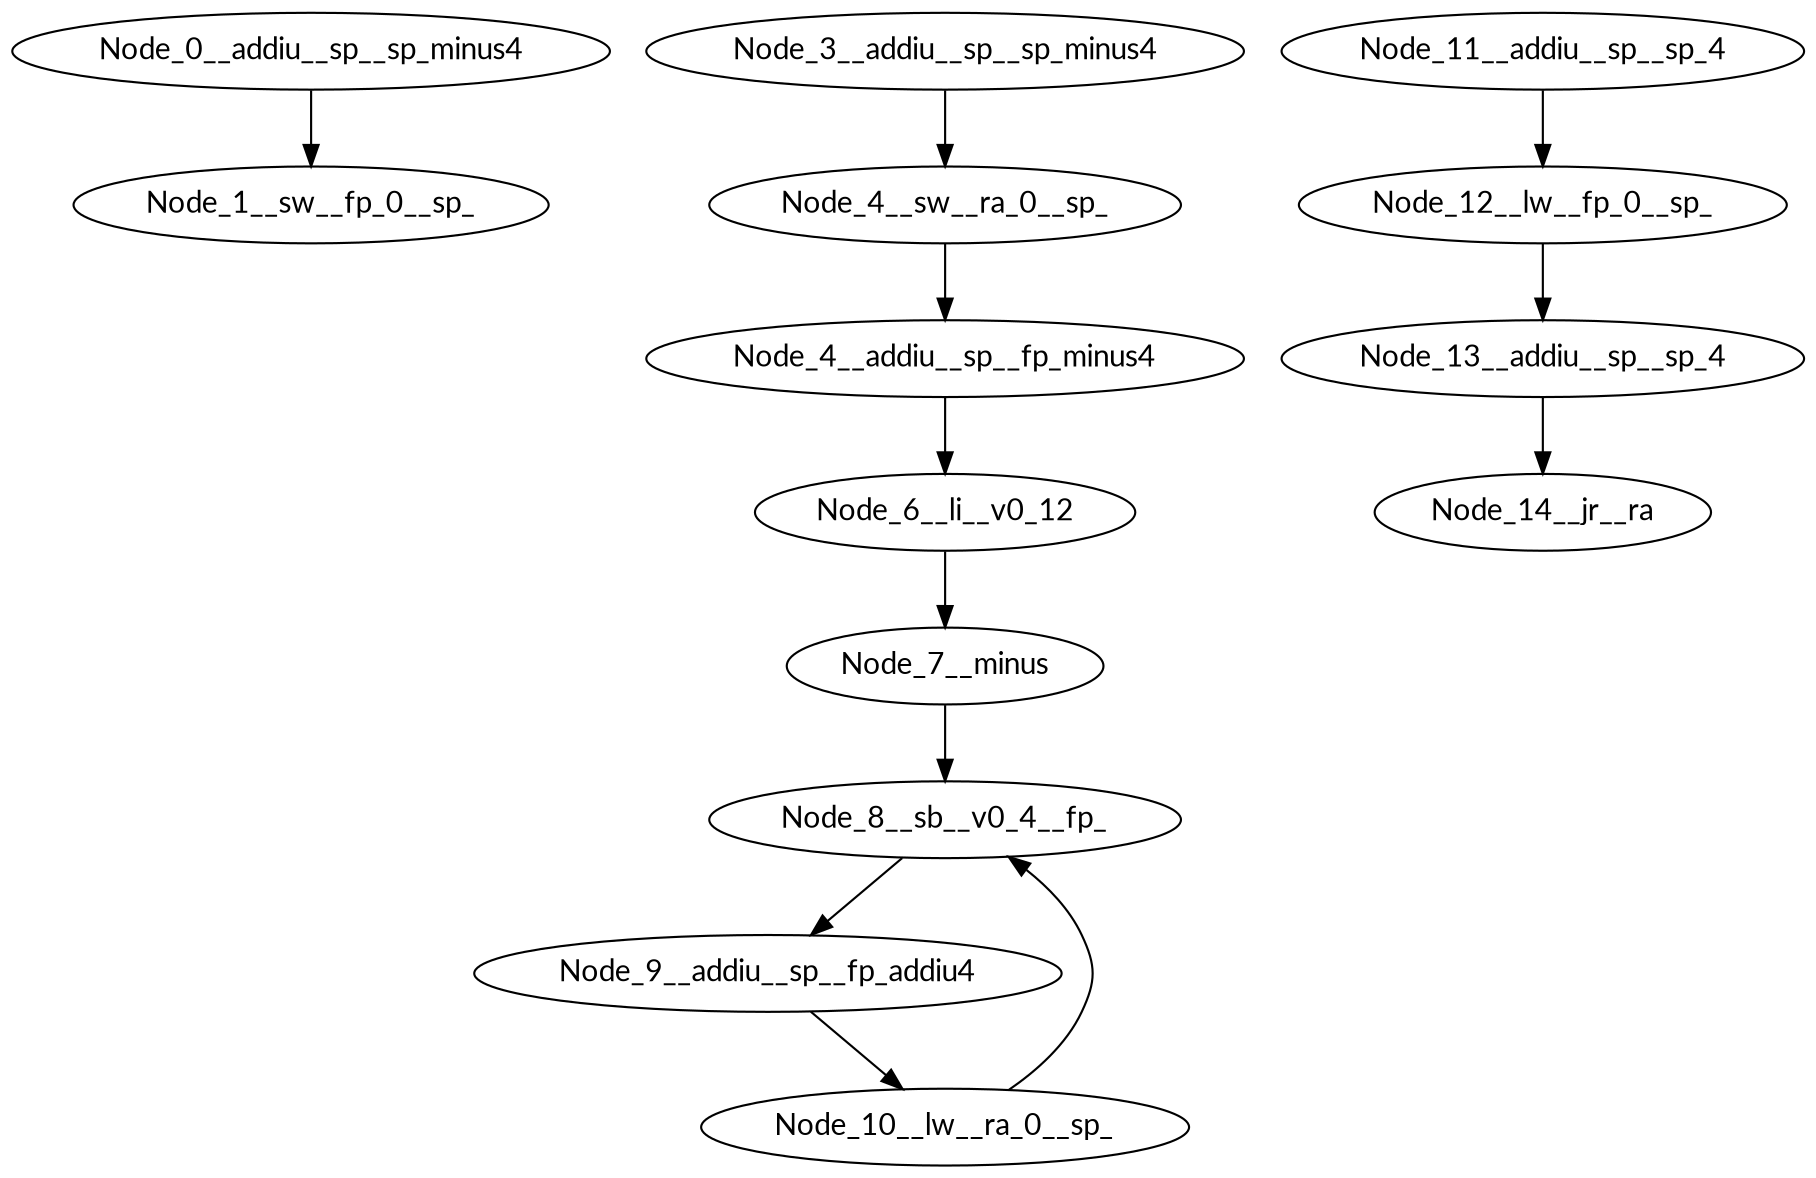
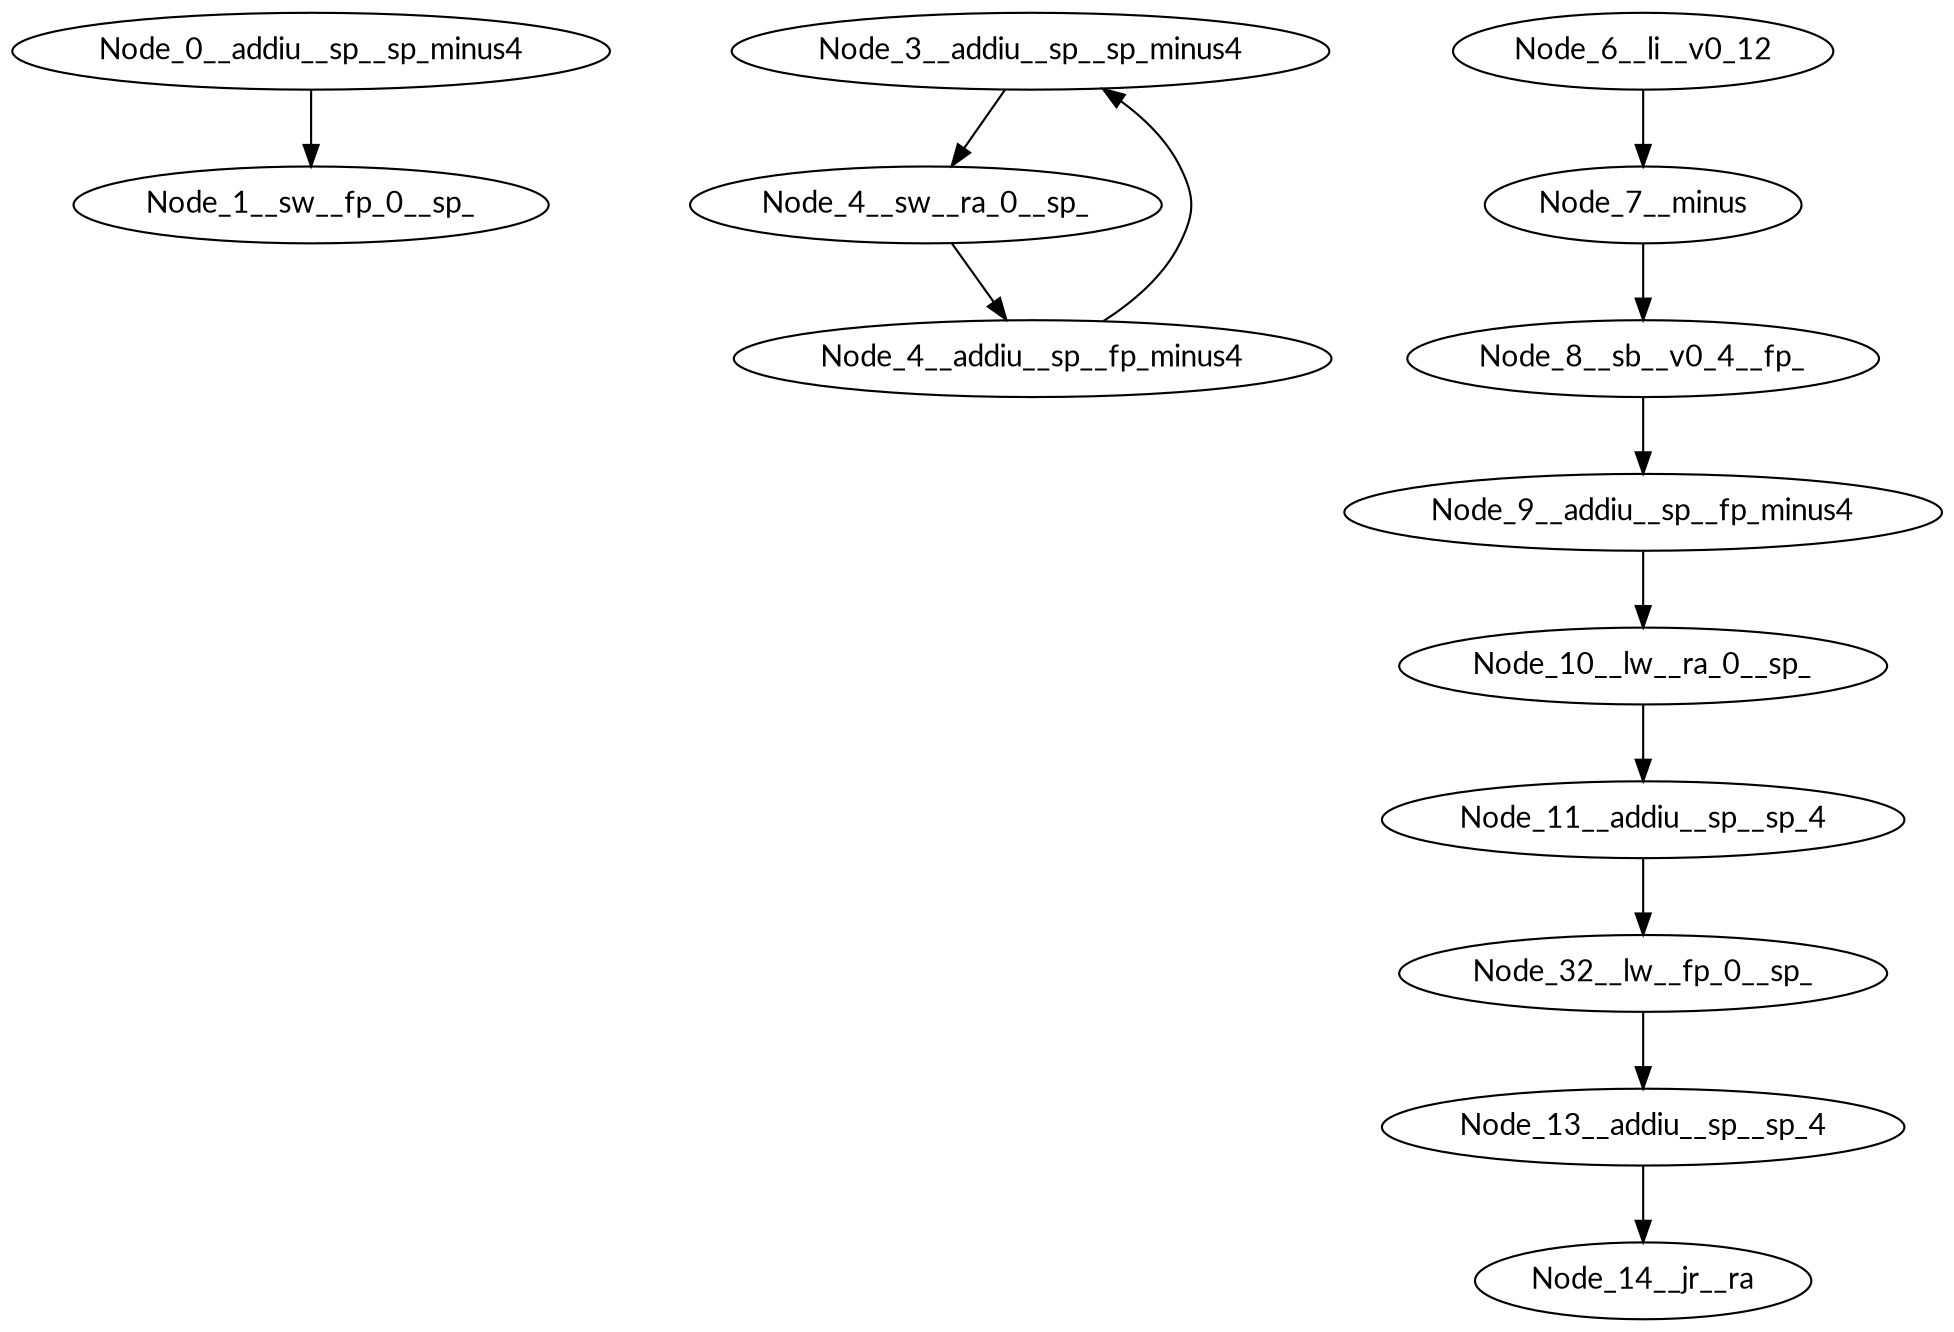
  digraph {
    fontname=Lato
    node [fontname=Lato]
    edge [fontname=Lato]
    n1 [label=Node_0__addiu__sp__sp_minus4]
    n2 [label=Node_1__sw__fp_0__sp_]
    n3 [label=Node_3__addiu__sp__sp_minus4]
    n4 [label=Node_4__sw__ra_0__sp_]
    n5 [label=Node_4__addiu__sp__fp_minus4]
    n6 [label=Node_6__li__v0_12]
    n7 [label=Node_7__minus]
    n8 [label=Node_8__sb__v0_4__fp_]
-   n9 [label=Node_9__addiu__sp__fp_addiu4]
+   n9 [label=Node_9__addiu__sp__fp_minus4]
    n10 [label=Node_10__lw__ra_0__sp_]
    n11 [label=Node_11__addiu__sp__sp_4]
-   n12 [label=Node_12__lw__fp_0__sp_]
+   n12 [label=Node_32__lw__fp_0__sp_]
    n13 [label=Node_13__addiu__sp__sp_4]
    n14 [label=Node_14__jr__ra]
    n1 -> n2
    n3 -> n4
    n4 -> n5
-   n5 -> n6
+   n5 -> n3
    n6 -> n7
    n7 -> n8
    n8 -> n9
    n9 -> n10
-   n10 -> n8
+   n10 -> n11
    n11 -> n12
    n12 -> n13
    n13 -> n14
  }
